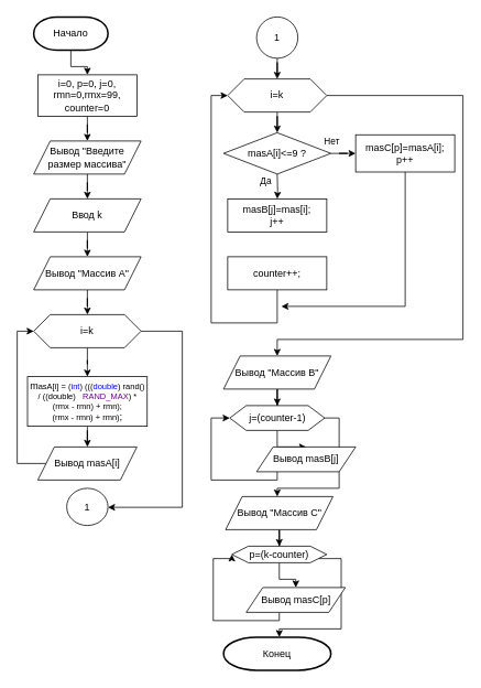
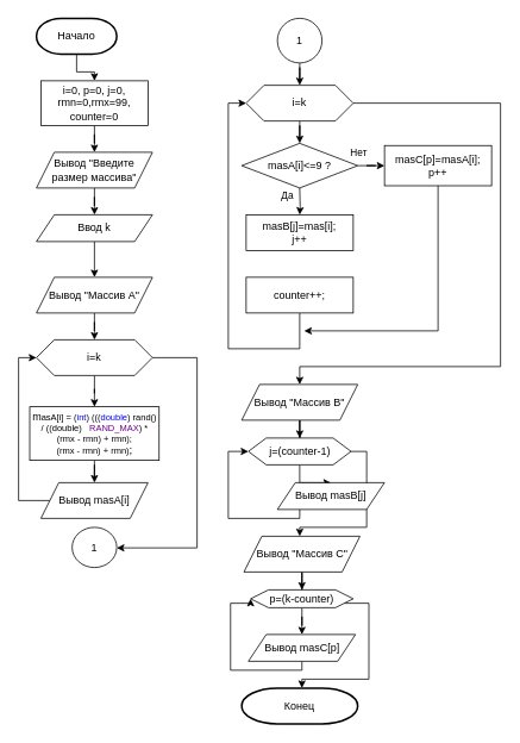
  <mxCell id="0" />
  <mxCell id="1" parent="0" />
  <mxCell id="2" value="" style="edgeStyle=orthogonalEdgeStyle;rounded=0;orthogonalLoop=1;jettySize=auto;html=1;entryX=0.5;entryY=0;entryDx=0;entryDy=0;" edge="1" parent="1" source="3" target="22"><mxGeometry relative="1" as="geometry"><mxPoint x="105" y="60" as="targetPoint" /></mxGeometry></mxCell>
  <mxCell id="3" value="Начало" style="strokeWidth=2;html=1;shape=mxgraph.flowchart.terminator;whiteSpace=wrap;" vertex="1" parent="1"><mxGeometry x="40" y="20" width="90" height="40" as="geometry" /></mxCell>
  <mxCell id="4" value="" style="edgeStyle=orthogonalEdgeStyle;rounded=0;orthogonalLoop=1;jettySize=auto;html=1;" edge="1" parent="1" source="5" target="7"><mxGeometry relative="1" as="geometry" /></mxCell>
  <mxCell id="5" value="Вывод &quot;Введите размер массива&quot;" style="shape=parallelogram;perimeter=parallelogramPerimeter;whiteSpace=wrap;html=1;fixedSize=1;" vertex="1" parent="1"><mxGeometry x="40" y="170" width="130" height="40" as="geometry" /></mxCell>
  <mxCell id="6" value="" style="edgeStyle=orthogonalEdgeStyle;rounded=0;orthogonalLoop=1;jettySize=auto;html=1;" edge="1" parent="1" source="7" target="9"><mxGeometry relative="1" as="geometry" /></mxCell>
- <mxCell id="7" value="Ввод k" style="shape=parallelogram;perimeter=parallelogramPerimeter;whiteSpace=wrap;html=1;fixedSize=1;" vertex="1" parent="1"><mxGeometry x="40" y="240" width="130" height="40" as="geometry" /></mxCell>
+ <mxCell id="7" value="Ввод k" style="shape=parallelogram;perimeter=parallelogramPerimeter;whiteSpace=wrap;html=1;fixedSize=1;" vertex="1" parent="1"><mxGeometry x="40" y="240" width="130" height="30" as="geometry" /></mxCell>
  <mxCell id="8" style="edgeStyle=orthogonalEdgeStyle;rounded=0;orthogonalLoop=1;jettySize=auto;html=1;" edge="1" parent="1" source="9" target="12"><mxGeometry relative="1" as="geometry" /></mxCell>
  <mxCell id="9" value="Вывод &quot;Массив А&quot;" style="shape=parallelogram;perimeter=parallelogramPerimeter;whiteSpace=wrap;html=1;fixedSize=1;" vertex="1" parent="1"><mxGeometry x="40" y="310" width="130" height="40" as="geometry" /></mxCell>
  <mxCell id="10" value="" style="edgeStyle=orthogonalEdgeStyle;rounded=0;orthogonalLoop=1;jettySize=auto;html=1;" edge="1" parent="1" source="12" target="24"><mxGeometry relative="1" as="geometry" /></mxCell>
  <mxCell id="11" value="" style="edgeStyle=orthogonalEdgeStyle;rounded=0;orthogonalLoop=1;jettySize=auto;html=1;" edge="1" parent="1" source="12" target="27"><mxGeometry relative="1" as="geometry"><Array as="points"><mxPoint x="220" y="400" /><mxPoint x="220" y="613" /></Array></mxGeometry></mxCell>
  <mxCell id="12" value="i=k" style="shape=hexagon;perimeter=hexagonPerimeter2;whiteSpace=wrap;html=1;fixedSize=1;" vertex="1" parent="1"><mxGeometry x="40" y="380" width="130" height="40" as="geometry" /></mxCell>
  <mxCell id="13" value="" style="edgeStyle=orthogonalEdgeStyle;rounded=0;orthogonalLoop=1;jettySize=auto;html=1;" edge="1" parent="1" target="18"><mxGeometry relative="1" as="geometry"><mxPoint x="335" y="210" as="sourcePoint" /></mxGeometry></mxCell>
  <mxCell id="14" value="Да" style="edgeLabel;html=1;align=center;verticalAlign=middle;resizable=0;points=[];" vertex="1" connectable="0" parent="13"><mxGeometry x="-0.446" y="2" relative="1" as="geometry"><mxPoint x="-17" as="offset" /></mxGeometry></mxCell>
  <mxCell id="15" value="" style="edgeStyle=orthogonalEdgeStyle;rounded=0;orthogonalLoop=1;jettySize=auto;html=1;" edge="1" parent="1" source="17" target="34"><mxGeometry relative="1" as="geometry" /></mxCell>
  <mxCell id="16" value="Нет" style="edgeLabel;html=1;align=center;verticalAlign=middle;resizable=0;points=[];" vertex="1" connectable="0" parent="15"><mxGeometry x="-0.752" relative="1" as="geometry"><mxPoint x="-6" y="-15" as="offset" /></mxGeometry></mxCell>
  <mxCell id="17" value="masA[i]&amp;lt;=9 ?" style="rhombus;whiteSpace=wrap;html=1;" vertex="1" parent="1"><mxGeometry x="270" y="160" width="130" height="50" as="geometry" /></mxCell>
  <mxCell id="18" value="masB[j]=mas[i];&lt;br&gt;j++" style="whiteSpace=wrap;html=1;" vertex="1" parent="1"><mxGeometry x="275" y="240" width="120" height="40" as="geometry" /></mxCell>
  <mxCell id="19" style="edgeStyle=orthogonalEdgeStyle;rounded=0;orthogonalLoop=1;jettySize=auto;html=1;entryX=0;entryY=0.5;entryDx=0;entryDy=0;" edge="1" parent="1" source="20" target="32"><mxGeometry relative="1" as="geometry"><Array as="points"><mxPoint x="335" y="390" /><mxPoint x="255" y="390" /><mxPoint x="255" y="115" /></Array></mxGeometry></mxCell>
  <mxCell id="20" value="counter++;" style="whiteSpace=wrap;html=1;" vertex="1" parent="1"><mxGeometry x="275" y="310" width="120" height="40" as="geometry" /></mxCell>
  <mxCell id="21" style="edgeStyle=orthogonalEdgeStyle;rounded=0;orthogonalLoop=1;jettySize=auto;html=1;" edge="1" parent="1" source="22" target="5"><mxGeometry relative="1" as="geometry" /></mxCell>
  <mxCell id="22" value="i=0, p=0, j=0, rmn=0,rmx=99, counter=0" style="rounded=0;whiteSpace=wrap;html=1;" vertex="1" parent="1"><mxGeometry x="45" y="90" width="120" height="50" as="geometry" /></mxCell>
  <mxCell id="23" value="" style="edgeStyle=orthogonalEdgeStyle;rounded=0;orthogonalLoop=1;jettySize=auto;html=1;" edge="1" parent="1" source="24" target="26"><mxGeometry relative="1" as="geometry" /></mxCell>
  <mxCell id="24" value="&lt;h6&gt;&lt;span style=&quot;font-weight: normal;&quot;&gt;&lt;font style=&quot;font-size: 12px;&quot;&gt;m&lt;/font&gt;&lt;font style=&quot;font-size: 10px;&quot;&gt;&lt;font style=&quot;&quot;&gt;asA[i] = (&lt;span style=&quot;line-height: 107%; color: blue;&quot; lang=&quot;EN-US&quot;&gt;int&lt;/span&gt;&lt;span style=&quot;line-height: 107%;&quot; lang=&quot;EN-US&quot;&gt;) (((&lt;/span&gt;&lt;span style=&quot;line-height: 107%; color: blue;&quot; lang=&quot;EN-US&quot;&gt;double&lt;/span&gt;&lt;span style=&quot;line-height: 107%;&quot; lang=&quot;EN-US&quot;&gt;) rand()&lt;br&gt;/ (&lt;/span&gt;&lt;span style=&quot;line-height: 107%;&quot; lang=&quot;EN-US&quot;&gt;(&lt;/span&gt;&lt;span style=&quot;line-height: 107%;&quot; lang=&quot;EN-US&quot;&gt;double&lt;/span&gt;&lt;span style=&quot;line-height: 107%;&quot; lang=&quot;EN-US&quot;&gt;)&amp;nbsp; &amp;nbsp;&lt;/span&gt;&lt;span style=&quot;color: rgb(111, 0, 138);&quot; lang=&quot;EN-US&quot;&gt;RAND_MAX&lt;/span&gt;&lt;span style=&quot;line-height: 107%;&quot; lang=&quot;EN-US&quot;&gt;) *&lt;br&gt;(rmx - rmn) + r&lt;/span&gt;&lt;/font&gt;&lt;span style=&quot;line-height: 107%;&quot; lang=&quot;EN-US&quot;&gt;mn);&lt;br&gt;&lt;/span&gt;&lt;span style=&quot;line-height: 107%;&quot; lang=&quot;EN-US&quot;&gt;(rmx - rmn) + rmn)&lt;/span&gt;&lt;/font&gt;&lt;span style=&quot;font-size: 9.5pt; line-height: 107%;&quot; lang=&quot;EN-US&quot;&gt;;&lt;/span&gt;&lt;/span&gt;&lt;/h6&gt;" style="whiteSpace=wrap;html=1;" vertex="1" parent="1"><mxGeometry x="32.5" y="455" width="145" height="60" as="geometry" /></mxCell>
  <mxCell id="25" style="edgeStyle=orthogonalEdgeStyle;rounded=0;orthogonalLoop=1;jettySize=auto;html=1;entryX=0;entryY=0.5;entryDx=0;entryDy=0;" edge="1" parent="1" source="26" target="12"><mxGeometry relative="1" as="geometry"><Array as="points"><mxPoint x="20" y="560" /><mxPoint x="20" y="400" /></Array></mxGeometry></mxCell>
  <mxCell id="26" value="Вывод masA[i]" style="shape=parallelogram;perimeter=parallelogramPerimeter;whiteSpace=wrap;html=1;fixedSize=1;" vertex="1" parent="1"><mxGeometry x="45" y="540" width="120" height="40" as="geometry" /></mxCell>
  <mxCell id="27" value="1" style="ellipse;whiteSpace=wrap;html=1;" vertex="1" parent="1"><mxGeometry x="80" y="590" width="50" height="45" as="geometry" /></mxCell>
  <mxCell id="28" value="" style="edgeStyle=orthogonalEdgeStyle;rounded=0;orthogonalLoop=1;jettySize=auto;html=1;" edge="1" parent="1" source="29" target="32"><mxGeometry relative="1" as="geometry" /></mxCell>
  <mxCell id="29" value="1" style="ellipse;whiteSpace=wrap;html=1;aspect=fixed;" vertex="1" parent="1"><mxGeometry x="310" y="20" width="50" height="50" as="geometry" /></mxCell>
  <mxCell id="30" style="edgeStyle=orthogonalEdgeStyle;rounded=0;orthogonalLoop=1;jettySize=auto;html=1;entryX=0.5;entryY=0;entryDx=0;entryDy=0;" edge="1" parent="1" source="32" target="17"><mxGeometry relative="1" as="geometry" /></mxCell>
  <mxCell id="31" style="edgeStyle=orthogonalEdgeStyle;rounded=0;orthogonalLoop=1;jettySize=auto;html=1;" edge="1" parent="1" source="32"><mxGeometry relative="1" as="geometry"><mxPoint x="335" y="430" as="targetPoint" /><Array as="points"><mxPoint x="560" y="115" /><mxPoint x="560" y="410" /><mxPoint x="335" y="410" /></Array></mxGeometry></mxCell>
  <mxCell id="32" value="i=k" style="shape=hexagon;perimeter=hexagonPerimeter2;whiteSpace=wrap;html=1;fixedSize=1;" vertex="1" parent="1"><mxGeometry x="275" y="95" width="120" height="40" as="geometry" /></mxCell>
  <mxCell id="33" style="edgeStyle=orthogonalEdgeStyle;rounded=0;orthogonalLoop=1;jettySize=auto;html=1;" edge="1" parent="1" source="34"><mxGeometry relative="1" as="geometry"><mxPoint x="340" y="370" as="targetPoint" /><Array as="points"><mxPoint x="490" y="370" /></Array></mxGeometry></mxCell>
  <mxCell id="34" value="masC[p]=masA[i];&lt;br&gt;p++" style="whiteSpace=wrap;html=1;" vertex="1" parent="1"><mxGeometry x="430" y="162.5" width="120" height="45" as="geometry" /></mxCell>
  <mxCell id="35" value="" style="edgeStyle=orthogonalEdgeStyle;rounded=0;orthogonalLoop=1;jettySize=auto;html=1;" edge="1" parent="1" source="36" target="39"><mxGeometry relative="1" as="geometry" /></mxCell>
  <mxCell id="36" value="Вывод &quot;Массив В&quot;" style="shape=parallelogram;perimeter=parallelogramPerimeter;whiteSpace=wrap;html=1;fixedSize=1;" vertex="1" parent="1"><mxGeometry x="270" y="430" width="130" height="40" as="geometry" /></mxCell>
  <mxCell id="37" value="" style="edgeStyle=orthogonalEdgeStyle;rounded=0;orthogonalLoop=1;jettySize=auto;html=1;" edge="1" parent="1" source="39" target="41"><mxGeometry relative="1" as="geometry" /></mxCell>
  <mxCell id="38" style="edgeStyle=orthogonalEdgeStyle;rounded=0;orthogonalLoop=1;jettySize=auto;html=1;" edge="1" parent="1" source="39"><mxGeometry relative="1" as="geometry"><mxPoint x="335" y="600" as="targetPoint" /><Array as="points"><mxPoint x="410" y="505" /><mxPoint x="410" y="590" /><mxPoint x="335" y="590" /></Array></mxGeometry></mxCell>
  <mxCell id="39" value="j=(counter-1)" style="shape=hexagon;perimeter=hexagonPerimeter2;whiteSpace=wrap;html=1;fixedSize=1;" vertex="1" parent="1"><mxGeometry x="277.5" y="490" width="115" height="30" as="geometry" /></mxCell>
  <mxCell id="40" style="edgeStyle=orthogonalEdgeStyle;rounded=0;orthogonalLoop=1;jettySize=auto;html=1;entryX=0;entryY=0.5;entryDx=0;entryDy=0;" edge="1" parent="1" source="41" target="39"><mxGeometry relative="1" as="geometry"><Array as="points"><mxPoint x="335" y="580" /><mxPoint x="255" y="580" /><mxPoint x="255" y="505" /></Array></mxGeometry></mxCell>
  <mxCell id="41" value="Вывод masB[j]" style="shape=parallelogram;perimeter=parallelogramPerimeter;whiteSpace=wrap;html=1;fixedSize=1;" vertex="1" parent="1"><mxGeometry x="310" y="540" width="120" height="30" as="geometry" /></mxCell>
  <mxCell id="42" value="" style="edgeStyle=orthogonalEdgeStyle;rounded=0;orthogonalLoop=1;jettySize=auto;html=1;" edge="1" parent="1" source="43" target="46"><mxGeometry relative="1" as="geometry" /></mxCell>
  <mxCell id="43" value="Вывод &quot;Массив C&quot;" style="shape=parallelogram;perimeter=parallelogramPerimeter;whiteSpace=wrap;html=1;fixedSize=1;" vertex="1" parent="1"><mxGeometry x="272.5" y="600" width="130" height="40" as="geometry" /></mxCell>
  <mxCell id="44" value="" style="edgeStyle=orthogonalEdgeStyle;rounded=0;orthogonalLoop=1;jettySize=auto;html=1;" edge="1" parent="1" source="46" target="48"><mxGeometry relative="1" as="geometry" /></mxCell>
  <mxCell id="45" style="edgeStyle=orthogonalEdgeStyle;rounded=0;orthogonalLoop=1;jettySize=auto;html=1;" edge="1" parent="1" source="46"><mxGeometry relative="1" as="geometry"><mxPoint x="337.5" y="770" as="targetPoint" /><Array as="points"><mxPoint x="412.5" y="675" /><mxPoint x="412.5" y="760" /><mxPoint x="337.5" y="760" /></Array></mxGeometry></mxCell>
  <mxCell id="46" value="p=(k-counter)" style="shape=hexagon;perimeter=hexagonPerimeter2;whiteSpace=wrap;html=1;fixedSize=1;" vertex="1" parent="1"><mxGeometry x="280" y="660" width="115" height="20" as="geometry" /></mxCell>
  <mxCell id="47" style="edgeStyle=orthogonalEdgeStyle;rounded=0;orthogonalLoop=1;jettySize=auto;html=1;entryX=0;entryY=0.5;entryDx=0;entryDy=0;" edge="1" parent="1" source="48" target="46"><mxGeometry relative="1" as="geometry"><Array as="points"><mxPoint x="337.5" y="750" /><mxPoint x="257.5" y="750" /><mxPoint x="257.5" y="675" /></Array></mxGeometry></mxCell>
- <mxCell id="48" value="Вывод masC[p]" style="shape=parallelogram;perimeter=parallelogramPerimeter;whiteSpace=wrap;html=1;fixedSize=1;" vertex="1" parent="1"><mxGeometry x="297.5" y="710" width="120" height="30" as="geometry" /></mxCell>
+ <mxCell id="48" value="Вывод masC[p]" style="shape=parallelogram;perimeter=parallelogramPerimeter;whiteSpace=wrap;html=1;fixedSize=1;" vertex="1" parent="1"><mxGeometry x="277.5" y="710" width="120" height="30" as="geometry" /></mxCell>
  <mxCell id="49" value="Конец" style="strokeWidth=2;html=1;shape=mxgraph.flowchart.terminator;whiteSpace=wrap;" vertex="1" parent="1"><mxGeometry x="270" y="770" width="130" height="40" as="geometry" /></mxCell>
